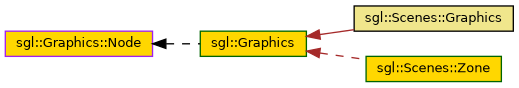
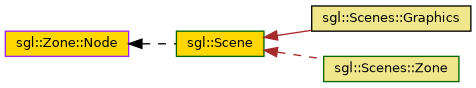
  digraph {
    rankdir=LR
    node [color=darkgreen fillcolor=gold fontname=Helvetica fontsize=10 shape=record style=filled]
    edge [color=brown dir=back fontname=Helvetica fontsize=10 labelfontname=Helvetica labelfontsize=10 style=dashed]
-   n1 [fontcolor=black height=0.2 label="sgl::Graphics" width=0.4]
+   n1 [fontcolor=black height=0.2 label="sgl::Scene" width=0.4]
    n2 [color=black fillcolor=khaki height=0.2 label="sgl::Scenes::Graphics" width=0.4]
-   n3 [height=0.2 label="sgl::Scenes::Zone" width=0.4]
-   n4 [color=purple height=0.2 label="sgl::Graphics::Node" width=0.4]
+   n3 [fillcolor=khaki height=0.2 label="sgl::Scenes::Zone" width=0.4]
+   n4 [color=purple height=0.2 label="sgl::Zone::Node" width=0.4]
    n1 -> n2 [style=solid]
    n1 -> n3
    n4 -> n1 [color=black]
  }
